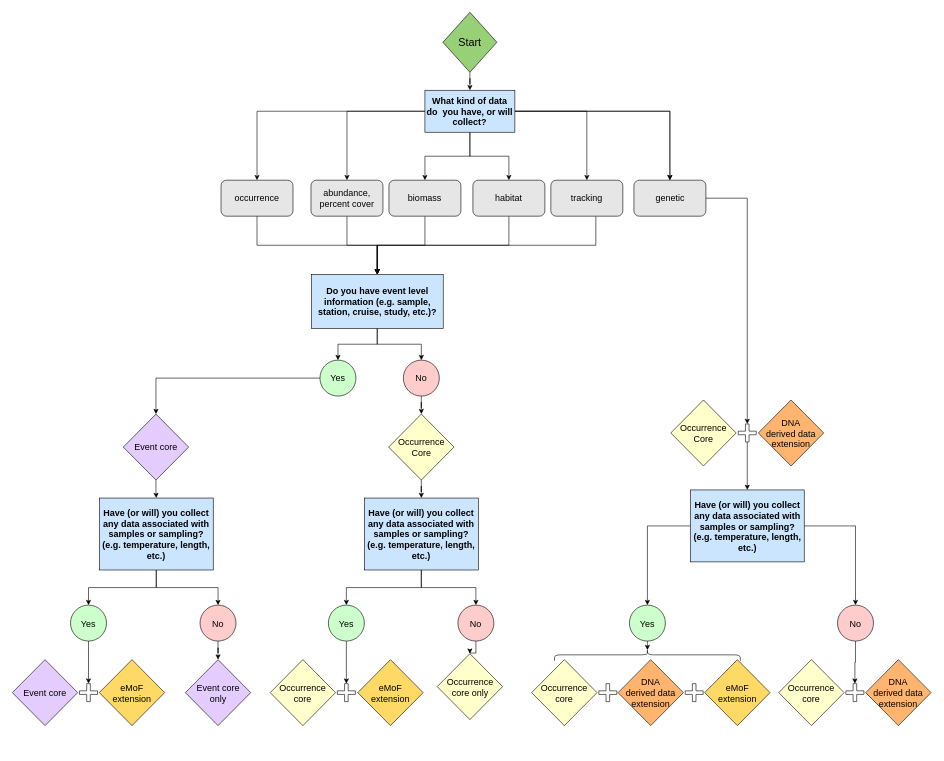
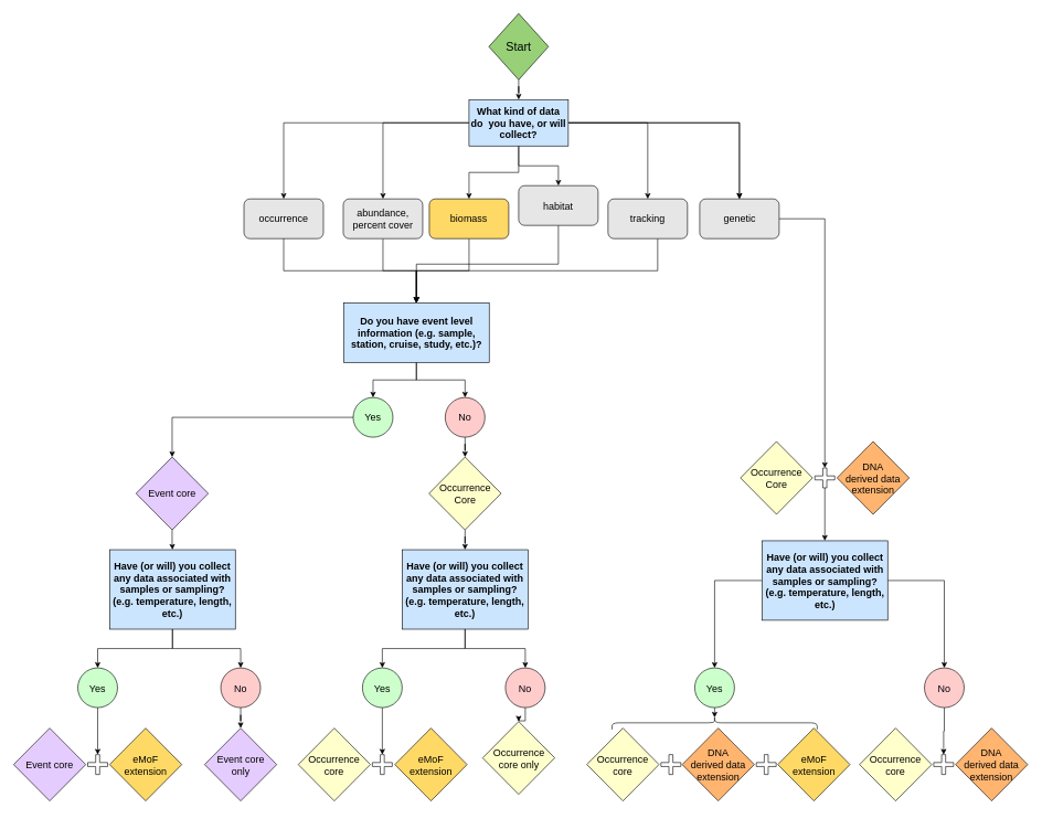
  <mxCell id="0" />
  <mxCell id="1" parent="0" />
  <mxCell id="2" value="" style="edgeStyle=orthogonalEdgeStyle;rounded=0;orthogonalLoop=1;jettySize=auto;html=1;fontSize=15;" parent="1" source="9" target="10" edge="1"><mxGeometry relative="1" as="geometry" /></mxCell>
  <mxCell id="3" value="" style="edgeStyle=orthogonalEdgeStyle;rounded=0;orthogonalLoop=1;jettySize=auto;html=1;fontSize=15;" parent="1" source="9" target="12" edge="1"><mxGeometry relative="1" as="geometry" /></mxCell>
  <mxCell id="4" value="" style="edgeStyle=orthogonalEdgeStyle;rounded=0;orthogonalLoop=1;jettySize=auto;html=1;fontSize=15;" parent="1" source="9" target="12" edge="1"><mxGeometry relative="1" as="geometry" /></mxCell>
  <mxCell id="5" style="edgeStyle=orthogonalEdgeStyle;rounded=0;orthogonalLoop=1;jettySize=auto;html=1;fontSize=15;" parent="1" source="9" target="24" edge="1"><mxGeometry relative="1" as="geometry" /></mxCell>
  <mxCell id="6" style="edgeStyle=orthogonalEdgeStyle;rounded=0;orthogonalLoop=1;jettySize=auto;html=1;fontSize=15;" parent="1" source="9" target="15" edge="1"><mxGeometry relative="1" as="geometry" /></mxCell>
  <mxCell id="7" style="edgeStyle=orthogonalEdgeStyle;rounded=0;orthogonalLoop=1;jettySize=auto;html=1;fontSize=15;" parent="1" source="9" target="19" edge="1"><mxGeometry relative="1" as="geometry" /></mxCell>
  <mxCell id="8" style="edgeStyle=orthogonalEdgeStyle;rounded=0;orthogonalLoop=1;jettySize=auto;html=1;fontSize=15;" parent="1" source="9" target="17" edge="1"><mxGeometry relative="1" as="geometry" /></mxCell>
  <mxCell id="9" value="What kind of data do&amp;nbsp; you have, or will collect?" style="rounded=0;whiteSpace=wrap;html=1;shadow=0;fillColor=#CCE5FF;fontStyle=1;fontSize=15;" parent="1" vertex="1"><mxGeometry x="708" y="150" width="150" height="70" as="geometry" /></mxCell>
  <mxCell id="10" value="occurrence" style="rounded=1;whiteSpace=wrap;html=1;fillColor=#E6E6E6;fontSize=15;" parent="1" vertex="1"><mxGeometry x="368" y="300" width="120" height="60" as="geometry" /></mxCell>
  <mxCell id="11" value="" style="edgeStyle=orthogonalEdgeStyle;rounded=0;orthogonalLoop=1;jettySize=auto;html=1;entryX=0.5;entryY=0;entryDx=0;entryDy=0;entryPerimeter=0;fontSize=15;" parent="1" source="12" target="56" edge="1"><mxGeometry relative="1" as="geometry"><mxPoint x="1229" y="570" as="targetPoint" /></mxGeometry></mxCell>
  <mxCell id="12" value="genetic" style="whiteSpace=wrap;html=1;rounded=1;fillColor=#E6E6E6;fontSize=15;" parent="1" vertex="1"><mxGeometry x="1056.5" y="300" width="120" height="60" as="geometry" /></mxCell>
  <mxCell id="13" style="edgeStyle=orthogonalEdgeStyle;rounded=0;orthogonalLoop=1;jettySize=auto;html=1;exitX=0.5;exitY=1;exitDx=0;exitDy=0;fontSize=15;" parent="1" source="24" target="22" edge="1"><mxGeometry relative="1" as="geometry" /></mxCell>
  <mxCell id="14" style="edgeStyle=orthogonalEdgeStyle;rounded=0;orthogonalLoop=1;jettySize=auto;html=1;entryX=0.5;entryY=0;entryDx=0;entryDy=0;fontSize=15;" parent="1" source="15" target="22" edge="1"><mxGeometry relative="1" as="geometry"><mxPoint x="588" y="450" as="targetPoint" /></mxGeometry></mxCell>
- <mxCell id="15" value="biomass" style="whiteSpace=wrap;html=1;rounded=1;fillColor=#E6E6E6;fontSize=15;" parent="1" vertex="1"><mxGeometry x="648" y="300" width="120" height="60" as="geometry" /></mxCell>
+ <mxCell id="15" value="biomass" style="whiteSpace=wrap;html=1;rounded=1;fillColor=#ffd966;fontSize=15;" parent="1" vertex="1"><mxGeometry x="648" y="300" width="120" height="60" as="geometry" /></mxCell>
  <mxCell id="16" style="edgeStyle=orthogonalEdgeStyle;rounded=0;orthogonalLoop=1;jettySize=auto;html=1;exitX=0.625;exitY=1;exitDx=0;exitDy=0;exitPerimeter=0;fontSize=15;" parent="1" source="17" target="22" edge="1"><mxGeometry relative="1" as="geometry" /></mxCell>
  <mxCell id="17" value="tracking" style="whiteSpace=wrap;html=1;rounded=1;fillColor=#E6E6E6;fontSize=15;" parent="1" vertex="1"><mxGeometry x="918" y="300" width="120" height="60" as="geometry" /></mxCell>
  <mxCell id="18" style="edgeStyle=orthogonalEdgeStyle;rounded=0;orthogonalLoop=1;jettySize=auto;html=1;entryX=0.5;entryY=0;entryDx=0;entryDy=0;exitX=0.5;exitY=1;exitDx=0;exitDy=0;fontSize=15;" parent="1" source="19" target="22" edge="1"><mxGeometry relative="1" as="geometry" /></mxCell>
- <mxCell id="19" value="habitat" style="whiteSpace=wrap;html=1;rounded=1;fillColor=#E6E6E6;fontSize=15;" parent="1" vertex="1"><mxGeometry x="788" y="300" width="120" height="60" as="geometry" /></mxCell>
+ <mxCell id="19" value="habitat" style="whiteSpace=wrap;html=1;rounded=1;fillColor=#E6E6E6;fontSize=15;" parent="1" vertex="1"><mxGeometry x="783" y="280" width="120" height="60" as="geometry" /></mxCell>
  <mxCell id="20" style="edgeStyle=orthogonalEdgeStyle;rounded=0;orthogonalLoop=1;jettySize=auto;html=1;fontSize=15;" parent="1" source="22" target="26" edge="1"><mxGeometry relative="1" as="geometry" /></mxCell>
  <mxCell id="21" style="edgeStyle=orthogonalEdgeStyle;rounded=0;orthogonalLoop=1;jettySize=auto;html=1;fontSize=15;" parent="1" source="22" target="28" edge="1"><mxGeometry relative="1" as="geometry" /></mxCell>
  <mxCell id="22" value="Do you have event level information (e.g. sample, station, cruise, study, etc.)?" style="whiteSpace=wrap;html=1;rounded=0;fontStyle=1;fillColor=#CCE5FF;fontSize=15;" parent="1" vertex="1"><mxGeometry x="518.5" y="457" width="220" height="90" as="geometry" /></mxCell>
  <mxCell id="23" value="" style="edgeStyle=orthogonalEdgeStyle;rounded=0;orthogonalLoop=1;jettySize=auto;html=1;entryX=0.5;entryY=0;entryDx=0;entryDy=0;exitX=0.5;exitY=1;exitDx=0;exitDy=0;fontSize=15;" parent="1" source="10" target="22" edge="1"><mxGeometry relative="1" as="geometry"><mxPoint x="608" y="330" as="sourcePoint" /><mxPoint x="728" y="480" as="targetPoint" /></mxGeometry></mxCell>
  <mxCell id="24" value="abundance, percent cover" style="whiteSpace=wrap;html=1;rounded=1;fillColor=#E6E6E6;fontSize=15;" parent="1" vertex="1"><mxGeometry x="518" y="300" width="120" height="60" as="geometry" /></mxCell>
  <mxCell id="25" value="" style="edgeStyle=orthogonalEdgeStyle;rounded=0;orthogonalLoop=1;jettySize=auto;html=1;fontSize=15;" parent="1" source="26" target="33" edge="1"><mxGeometry relative="1" as="geometry" /></mxCell>
  <mxCell id="26" value="Yes" style="ellipse;whiteSpace=wrap;html=1;fillColor=#CCFFCC;fontSize=15;" parent="1" vertex="1"><mxGeometry x="533" y="600" width="60" height="60" as="geometry" /></mxCell>
  <mxCell id="27" value="" style="edgeStyle=orthogonalEdgeStyle;rounded=0;orthogonalLoop=1;jettySize=auto;html=1;fontSize=15;" parent="1" source="28" target="35" edge="1"><mxGeometry relative="1" as="geometry" /></mxCell>
  <mxCell id="28" value="No" style="ellipse;whiteSpace=wrap;html=1;fillColor=#FFCCCC;fontSize=15;" parent="1" vertex="1"><mxGeometry x="672" y="600" width="60" height="60" as="geometry" /></mxCell>
  <mxCell id="29" style="edgeStyle=orthogonalEdgeStyle;rounded=0;orthogonalLoop=1;jettySize=auto;html=1;fontSize=15;" parent="1" source="31" target="37" edge="1"><mxGeometry relative="1" as="geometry" /></mxCell>
  <mxCell id="30" style="edgeStyle=orthogonalEdgeStyle;rounded=0;orthogonalLoop=1;jettySize=auto;html=1;fontSize=15;" parent="1" source="31" target="39" edge="1"><mxGeometry relative="1" as="geometry" /></mxCell>
  <mxCell id="31" value="&lt;b style=&quot;font-size: 15px;&quot;&gt;Have (or will) you collect any data associated with samples or sampling? (e.g. temperature, length, etc.)&lt;/b&gt;" style="whiteSpace=wrap;html=1;rounded=0;fillColor=#CCE5FF;fontSize=15;" parent="1" vertex="1"><mxGeometry x="165" y="830" width="190" height="120" as="geometry" /></mxCell>
  <mxCell id="32" style="edgeStyle=orthogonalEdgeStyle;rounded=0;orthogonalLoop=1;jettySize=auto;html=1;fontSize=15;" parent="1" source="33" target="31" edge="1"><mxGeometry relative="1" as="geometry" /></mxCell>
  <mxCell id="33" value="Event core" style="rhombus;whiteSpace=wrap;html=1;fillColor=#E5CCFF;fontSize=15;" parent="1" vertex="1"><mxGeometry x="205" y="690" width="109" height="110" as="geometry" /></mxCell>
  <mxCell id="34" style="edgeStyle=orthogonalEdgeStyle;rounded=0;orthogonalLoop=1;jettySize=auto;html=1;exitX=0.5;exitY=1;exitDx=0;exitDy=0;fontSize=15;" parent="1" source="35" target="66" edge="1"><mxGeometry relative="1" as="geometry" /></mxCell>
  <mxCell id="35" value="Occurrence Core" style="rhombus;whiteSpace=wrap;html=1;fillColor=#FFFFCC;fontSize=15;" parent="1" vertex="1"><mxGeometry x="647.5" y="690" width="109" height="110" as="geometry" /></mxCell>
  <mxCell id="36" value="" style="edgeStyle=orthogonalEdgeStyle;rounded=0;orthogonalLoop=1;jettySize=auto;html=1;entryX=0.5;entryY=0;entryDx=0;entryDy=0;entryPerimeter=0;fontSize=15;" parent="1" source="37" target="60" edge="1"><mxGeometry relative="1" as="geometry" /></mxCell>
  <mxCell id="37" value="Yes" style="ellipse;whiteSpace=wrap;html=1;fillColor=#CCFFCC;fontSize=15;" parent="1" vertex="1"><mxGeometry x="117" y="1008.5" width="60" height="60" as="geometry" /></mxCell>
  <mxCell id="38" value="" style="edgeStyle=orthogonalEdgeStyle;rounded=0;orthogonalLoop=1;jettySize=auto;html=1;fontSize=15;" parent="1" source="39" target="41" edge="1"><mxGeometry relative="1" as="geometry" /></mxCell>
  <mxCell id="39" value="No" style="ellipse;whiteSpace=wrap;html=1;fillColor=#FFCCCC;fontSize=15;" parent="1" vertex="1"><mxGeometry x="333" y="1008.5" width="60" height="60" as="geometry" /></mxCell>
  <mxCell id="40" value="Event core" style="rhombus;whiteSpace=wrap;html=1;fillColor=#E5CCFF;fontSize=15;" parent="1" vertex="1"><mxGeometry x="20" y="1099.5" width="109" height="110" as="geometry" /></mxCell>
  <mxCell id="41" value="Event core &lt;br style=&quot;font-size: 15px;&quot;&gt;only" style="rhombus;whiteSpace=wrap;html=1;fillColor=#E5CCFF;fontSize=15;" parent="1" vertex="1"><mxGeometry x="308.5" y="1099.5" width="109" height="110" as="geometry" /></mxCell>
  <mxCell id="42" style="edgeStyle=orthogonalEdgeStyle;rounded=0;orthogonalLoop=1;jettySize=auto;html=1;exitX=0.5;exitY=1;exitDx=0;exitDy=0;exitPerimeter=0;fontSize=15;" parent="1" source="56" target="46" edge="1"><mxGeometry relative="1" as="geometry"><mxPoint x="1312.5" y="894" as="sourcePoint" /></mxGeometry></mxCell>
  <mxCell id="43" value="Occurrence Core" style="rhombus;whiteSpace=wrap;html=1;rounded=0;fillColor=#FFFFCC;fontSize=15;" parent="1" vertex="1"><mxGeometry x="1118" y="666.5" width="109" height="110" as="geometry" /></mxCell>
  <mxCell id="44" style="edgeStyle=orthogonalEdgeStyle;rounded=0;orthogonalLoop=1;jettySize=auto;html=1;" parent="1" source="46" target="48" edge="1"><mxGeometry relative="1" as="geometry" /></mxCell>
  <mxCell id="45" style="edgeStyle=orthogonalEdgeStyle;rounded=0;orthogonalLoop=1;jettySize=auto;html=1;" parent="1" source="46" target="50" edge="1"><mxGeometry relative="1" as="geometry" /></mxCell>
  <mxCell id="46" value="&lt;b style=&quot;font-size: 15px;&quot;&gt;Have (or will) you collect any data associated with samples or sampling? (e.g. temperature, length, etc.)&lt;/b&gt;" style="whiteSpace=wrap;html=1;rounded=0;fillColor=#CCE5FF;fontSize=15;" parent="1" vertex="1"><mxGeometry x="1150.5" y="816.5" width="190" height="120" as="geometry" /></mxCell>
  <mxCell id="47" style="edgeStyle=orthogonalEdgeStyle;rounded=0;orthogonalLoop=1;jettySize=auto;html=1;exitX=0.5;exitY=1;exitDx=0;exitDy=0;entryX=0.1;entryY=0.5;entryDx=0;entryDy=0;entryPerimeter=0;fontSize=15;" parent="1" source="48" target="63" edge="1"><mxGeometry relative="1" as="geometry" /></mxCell>
  <mxCell id="48" value="Yes" style="ellipse;whiteSpace=wrap;html=1;fillColor=#CCFFCC;fontSize=15;" parent="1" vertex="1"><mxGeometry x="1049" y="1008.5" width="60" height="60" as="geometry" /></mxCell>
  <mxCell id="49" value="" style="edgeStyle=orthogonalEdgeStyle;rounded=0;orthogonalLoop=1;jettySize=auto;html=1;entryX=0.5;entryY=0;entryDx=0;entryDy=0;entryPerimeter=0;fontSize=15;" parent="1" source="50" target="61" edge="1"><mxGeometry relative="1" as="geometry" /></mxCell>
  <mxCell id="50" value="No" style="ellipse;whiteSpace=wrap;html=1;fillColor=#FFCCCC;fontSize=15;" parent="1" vertex="1"><mxGeometry x="1396" y="1008.5" width="60" height="60" as="geometry" /></mxCell>
  <mxCell id="51" value="Occurrence &lt;br style=&quot;font-size: 15px;&quot;&gt;core" style="rhombus;whiteSpace=wrap;html=1;fillColor=#FFFFCC;fontSize=15;" parent="1" vertex="1"><mxGeometry x="886" y="1099.5" width="109" height="110" as="geometry" /></mxCell>
  <mxCell id="52" value="Occurrence &lt;br style=&quot;font-size: 15px;&quot;&gt;core" style="rhombus;whiteSpace=wrap;html=1;fillColor=#FFFFCC;fontSize=15;" parent="1" vertex="1"><mxGeometry x="1298" y="1099.5" width="109" height="110" as="geometry" /></mxCell>
  <mxCell id="53" value="DNA&lt;br style=&quot;font-size: 15px;&quot;&gt;derived data&lt;br&gt;extension" style="rhombus;whiteSpace=wrap;html=1;rounded=0;fillColor=#FFB570;fontSize=15;" parent="1" vertex="1"><mxGeometry x="1264" y="666.5" width="109" height="110" as="geometry" /></mxCell>
  <mxCell id="54" style="edgeStyle=orthogonalEdgeStyle;rounded=0;orthogonalLoop=1;jettySize=auto;html=1;fontSize=15;" parent="1" source="55" target="9" edge="1"><mxGeometry relative="1" as="geometry" /></mxCell>
  <mxCell id="55" value="Start" style="rhombus;whiteSpace=wrap;html=1;fillColor=#97D077;fontSize=18;" parent="1" vertex="1"><mxGeometry x="738" y="20" width="90" height="100" as="geometry" /></mxCell>
  <mxCell id="56" value="" style="shape=cross;whiteSpace=wrap;html=1;fontSize=15;" parent="1" vertex="1"><mxGeometry x="1230.5" y="706.5" width="30" height="30" as="geometry" /></mxCell>
  <mxCell id="57" value="eMoF&lt;br style=&quot;font-size: 15px;&quot;&gt;extension" style="rhombus;whiteSpace=wrap;html=1;rounded=0;fillColor=#FFD966;fontSize=15;" parent="1" vertex="1"><mxGeometry x="165" y="1099.5" width="109" height="110" as="geometry" /></mxCell>
  <mxCell id="58" value="eMoF&lt;br style=&quot;font-size: 15px;&quot;&gt;extension" style="rhombus;whiteSpace=wrap;html=1;rounded=0;fillColor=#FFD966;fontSize=15;" parent="1" vertex="1"><mxGeometry x="1174.5" y="1099.5" width="109" height="110" as="geometry" /></mxCell>
  <mxCell id="59" value="" style="shape=cross;whiteSpace=wrap;html=1;fontSize=15;" parent="1" vertex="1"><mxGeometry x="998" y="1139.5" width="30" height="30" as="geometry" /></mxCell>
  <mxCell id="60" value="" style="shape=cross;whiteSpace=wrap;html=1;fontSize=15;" parent="1" vertex="1"><mxGeometry x="132" y="1139.5" width="30" height="30" as="geometry" /></mxCell>
  <mxCell id="61" value="" style="shape=cross;whiteSpace=wrap;html=1;fontSize=15;" parent="1" vertex="1"><mxGeometry x="1410" y="1139.5" width="30" height="30" as="geometry" /></mxCell>
  <mxCell id="62" value="" style="shape=cross;whiteSpace=wrap;html=1;fontSize=15;" parent="1" vertex="1"><mxGeometry x="1142" y="1139.5" width="30" height="30" as="geometry" /></mxCell>
  <mxCell id="63" value="" style="shape=curlyBracket;whiteSpace=wrap;html=1;rounded=1;labelPosition=left;verticalLabelPosition=middle;align=right;verticalAlign=middle;rotation=90;fontSize=15;" parent="1" vertex="1"><mxGeometry x="1069" y="936.5" width="20" height="310" as="geometry" /></mxCell>
  <mxCell id="64" style="edgeStyle=orthogonalEdgeStyle;rounded=0;orthogonalLoop=1;jettySize=auto;html=1;entryX=0.5;entryY=0;entryDx=0;entryDy=0;fontSize=15;" parent="1" source="66" target="68" edge="1"><mxGeometry relative="1" as="geometry" /></mxCell>
  <mxCell id="65" style="edgeStyle=orthogonalEdgeStyle;rounded=0;orthogonalLoop=1;jettySize=auto;html=1;fontSize=15;" parent="1" source="66" target="70" edge="1"><mxGeometry relative="1" as="geometry" /></mxCell>
  <mxCell id="66" value="&lt;b style=&quot;font-size: 15px;&quot;&gt;Have (or will) you collect any data associated with samples or sampling? (e.g. temperature, length, etc.)&lt;/b&gt;" style="whiteSpace=wrap;html=1;rounded=0;fillColor=#CCE5FF;fontSize=15;" parent="1" vertex="1"><mxGeometry x="607" y="830" width="190" height="120" as="geometry" /></mxCell>
  <mxCell id="67" value="" style="edgeStyle=orthogonalEdgeStyle;rounded=0;orthogonalLoop=1;jettySize=auto;html=1;entryX=0.5;entryY=0;entryDx=0;entryDy=0;entryPerimeter=0;fontSize=15;" parent="1" source="68" target="74" edge="1"><mxGeometry relative="1" as="geometry" /></mxCell>
  <mxCell id="68" value="Yes" style="ellipse;whiteSpace=wrap;html=1;fillColor=#CCFFCC;fontSize=15;" parent="1" vertex="1"><mxGeometry x="547" y="1008.5" width="60" height="60" as="geometry" /></mxCell>
  <mxCell id="69" value="" style="edgeStyle=orthogonalEdgeStyle;rounded=0;orthogonalLoop=1;jettySize=auto;html=1;fontSize=15;" parent="1" source="70" target="72" edge="1"><mxGeometry relative="1" as="geometry" /></mxCell>
  <mxCell id="70" value="No" style="ellipse;whiteSpace=wrap;html=1;fillColor=#FFCCCC;fontSize=15;" parent="1" vertex="1"><mxGeometry x="763" y="1008.5" width="60" height="60" as="geometry" /></mxCell>
  <mxCell id="71" value="Occurrence&lt;br style=&quot;font-size: 15px;&quot;&gt;core" style="rhombus;whiteSpace=wrap;html=1;fillColor=#FFFFCC;fontSize=15;" parent="1" vertex="1"><mxGeometry x="450" y="1099.5" width="109" height="110" as="geometry" /></mxCell>
  <mxCell id="72" value="Occurrence&lt;br style=&quot;border-color: var(--border-color); font-size: 15px;&quot;&gt;core only" style="rhombus;whiteSpace=wrap;html=1;fillColor=#FFFFCC;fontSize=15;" parent="1" vertex="1"><mxGeometry x="728.5" y="1089.5" width="109" height="110" as="geometry" /></mxCell>
  <mxCell id="73" value="eMoF&lt;br style=&quot;font-size: 15px;&quot;&gt;extension" style="rhombus;whiteSpace=wrap;html=1;rounded=0;fillColor=#FFD966;fontSize=15;" parent="1" vertex="1"><mxGeometry x="596" y="1099.5" width="109" height="110" as="geometry" /></mxCell>
  <mxCell id="74" value="" style="shape=cross;whiteSpace=wrap;html=1;fontSize=15;" parent="1" vertex="1"><mxGeometry x="562" y="1139.5" width="30" height="30" as="geometry" /></mxCell>
  <mxCell id="75" value="DNA&lt;br style=&quot;font-size: 15px;&quot;&gt;derived data&lt;br&gt;extension" style="rhombus;whiteSpace=wrap;html=1;rounded=0;fillColor=#FFB570;fontSize=15;" parent="1" vertex="1"><mxGeometry x="1030" y="1099.5" width="109" height="110" as="geometry" /></mxCell>
  <mxCell id="76" value="DNA&lt;br style=&quot;font-size: 15px;&quot;&gt;derived data&lt;br&gt;extension" style="rhombus;whiteSpace=wrap;html=1;rounded=0;fillColor=#FFB570;fontSize=15;" parent="1" vertex="1"><mxGeometry x="1443" y="1099.5" width="109" height="110" as="geometry" /></mxCell>
